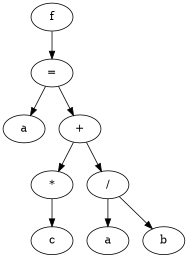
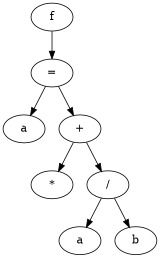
  digraph {
    n1 [label=f]
    n2 [label="="]
    n3 [label=a]
    n4 [label="+"]
    n5 [label="*"]
    n6 [label="/"]
-   n7 [label=c]
    n8 [label=a]
    n9 [label=b]
    n1 -> n2
    n2 -> n3
    n2 -> n4
    n4 -> n5
    n4 -> n6
-   n5 -> n7
    n6 -> n8
    n6 -> n9
  }
